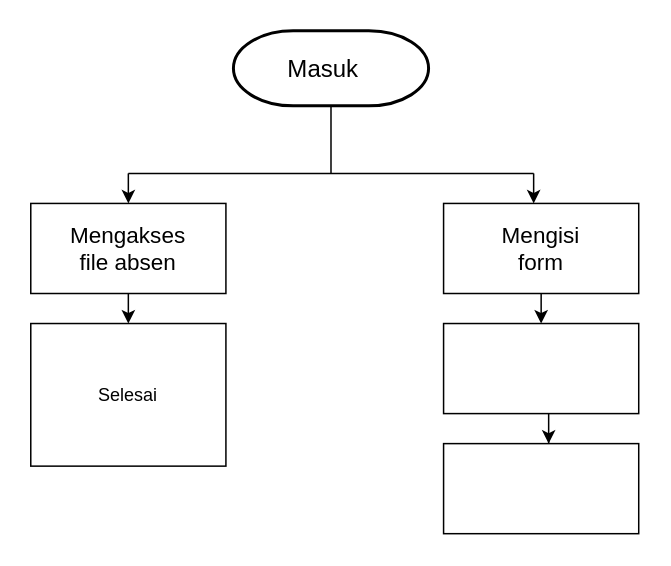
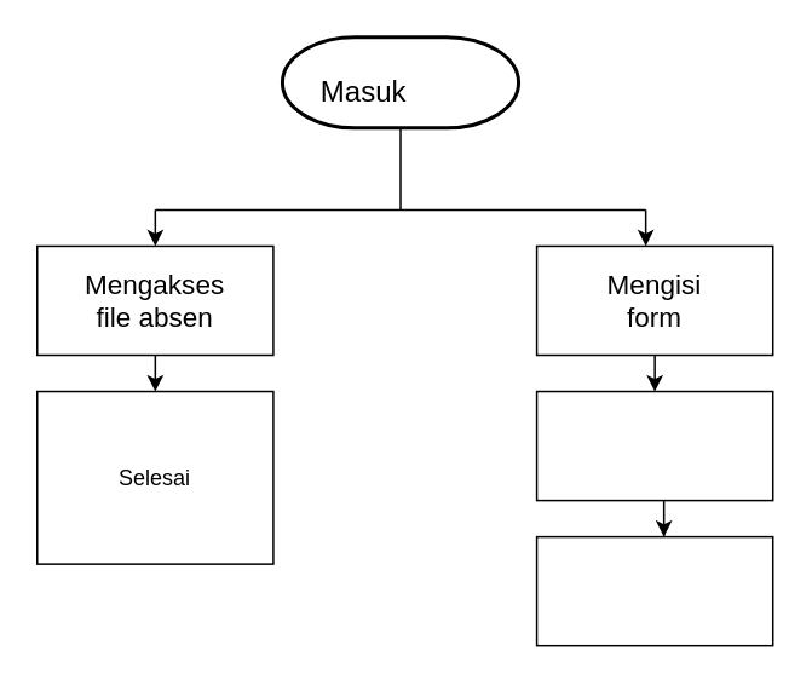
  <mxCell id="0" />
  <mxCell id="1" parent="0" />
  <mxCell id="2" value="" style="strokeWidth=2;html=1;shape=mxgraph.flowchart.terminator;whiteSpace=wrap;" vertex="1" parent="1"><mxGeometry x="155" y="20" width="130" height="50" as="geometry" /></mxCell>
  <mxCell id="3" value="" style="rounded=0;whiteSpace=wrap;html=1;" vertex="1" parent="1"><mxGeometry x="20" y="135" width="130" height="60" as="geometry" /></mxCell>
  <mxCell id="4" value="" style="endArrow=classic;html=1;rounded=0;entryX=0.5;entryY=0;entryDx=0;entryDy=0;" edge="1" parent="1" target="13"><mxGeometry width="50" height="50" relative="1" as="geometry"><mxPoint x="85" y="195" as="sourcePoint" /><mxPoint x="85" y="225" as="targetPoint" /></mxGeometry></mxCell>
- <mxCell id="5" value="&lt;font style=&quot;font-size: 16px;&quot;&gt;Masuk&lt;/font&gt;" style="text;html=1;align=center;verticalAlign=middle;whiteSpace=wrap;rounded=0;" vertex="1" parent="1"><mxGeometry x="185" y="30" width="60" height="30" as="geometry" /></mxCell>
+ <mxCell id="5" value="&lt;font style=&quot;font-size: 16px;&quot;&gt;Masuk&lt;/font&gt;" style="text;html=1;align=center;verticalAlign=middle;whiteSpace=wrap;rounded=0;" vertex="1" parent="1"><mxGeometry x="170" y="35" width="60" height="30" as="geometry" /></mxCell>
  <mxCell id="6" value="&lt;font style=&quot;font-size: 15px;&quot;&gt;Mengakses file absen&lt;/font&gt;" style="text;html=1;align=center;verticalAlign=middle;whiteSpace=wrap;rounded=0;" vertex="1" parent="1"><mxGeometry x="50" y="150" width="70" height="30" as="geometry" /></mxCell>
  <mxCell id="7" value="" style="endArrow=none;html=1;rounded=0;" edge="1" parent="1"><mxGeometry width="50" height="50" relative="1" as="geometry"><mxPoint x="85" y="115" as="sourcePoint" /><mxPoint x="355" y="115" as="targetPoint" /></mxGeometry></mxCell>
  <mxCell id="8" value="" style="endArrow=none;html=1;rounded=0;entryX=0.5;entryY=1;entryDx=0;entryDy=0;entryPerimeter=0;" edge="1" parent="1" target="2"><mxGeometry width="50" height="50" relative="1" as="geometry"><mxPoint x="220" y="115" as="sourcePoint" /><mxPoint x="265" y="145" as="targetPoint" /></mxGeometry></mxCell>
  <mxCell id="9" value="" style="endArrow=classic;html=1;rounded=0;entryX=0.5;entryY=0;entryDx=0;entryDy=0;" edge="1" parent="1" target="3"><mxGeometry width="50" height="50" relative="1" as="geometry"><mxPoint x="85" y="115" as="sourcePoint" /><mxPoint x="245" y="155" as="targetPoint" /></mxGeometry></mxCell>
  <mxCell id="10" value="" style="endArrow=classic;html=1;rounded=0;" edge="1" parent="1"><mxGeometry width="50" height="50" relative="1" as="geometry"><mxPoint x="405" y="205" as="sourcePoint" /><mxPoint x="405" y="205" as="targetPoint" /></mxGeometry></mxCell>
  <mxCell id="11" value="" style="endArrow=classic;html=1;rounded=0;" edge="1" parent="1"><mxGeometry width="50" height="50" relative="1" as="geometry"><mxPoint x="355" y="115" as="sourcePoint" /><mxPoint x="355" y="135" as="targetPoint" /></mxGeometry></mxCell>
  <mxCell id="12" value="" style="rounded=0;whiteSpace=wrap;html=1;" vertex="1" parent="1"><mxGeometry x="295" y="135" width="130" height="60" as="geometry" /></mxCell>
  <mxCell id="13" value="Selesai" style="rounded=0;whiteSpace=wrap;html=1;" vertex="1" parent="1"><mxGeometry x="20" y="215" width="130" height="95" as="geometry" /></mxCell>
  <mxCell id="14" value="" style="rounded=0;whiteSpace=wrap;html=1;" vertex="1" parent="1"><mxGeometry x="295" y="215" width="130" height="60" as="geometry" /></mxCell>
  <mxCell id="15" value="" style="endArrow=classic;html=1;rounded=0;entryX=0.5;entryY=0;entryDx=0;entryDy=0;exitX=0.5;exitY=1;exitDx=0;exitDy=0;" edge="1" parent="1" source="12" target="14"><mxGeometry width="50" height="50" relative="1" as="geometry"><mxPoint x="95" y="205" as="sourcePoint" /><mxPoint x="95" y="225" as="targetPoint" /></mxGeometry></mxCell>
  <mxCell id="16" value="&lt;span style=&quot;font-size: 15px;&quot;&gt;Mengisi form&lt;/span&gt;" style="text;html=1;align=center;verticalAlign=middle;whiteSpace=wrap;rounded=0;" vertex="1" parent="1"><mxGeometry x="325" y="150" width="70" height="30" as="geometry" /></mxCell>
  <mxCell id="17" value="" style="endArrow=classic;html=1;rounded=0;" edge="1" parent="1"><mxGeometry width="50" height="50" relative="1" as="geometry"><mxPoint x="365" y="295" as="sourcePoint" /><mxPoint x="365" y="295" as="targetPoint" /><Array as="points"><mxPoint x="365" y="275" /></Array></mxGeometry></mxCell>
  <mxCell id="18" value="" style="rounded=0;whiteSpace=wrap;html=1;" vertex="1" parent="1"><mxGeometry x="295" y="295" width="130" height="60" as="geometry" /></mxCell>
